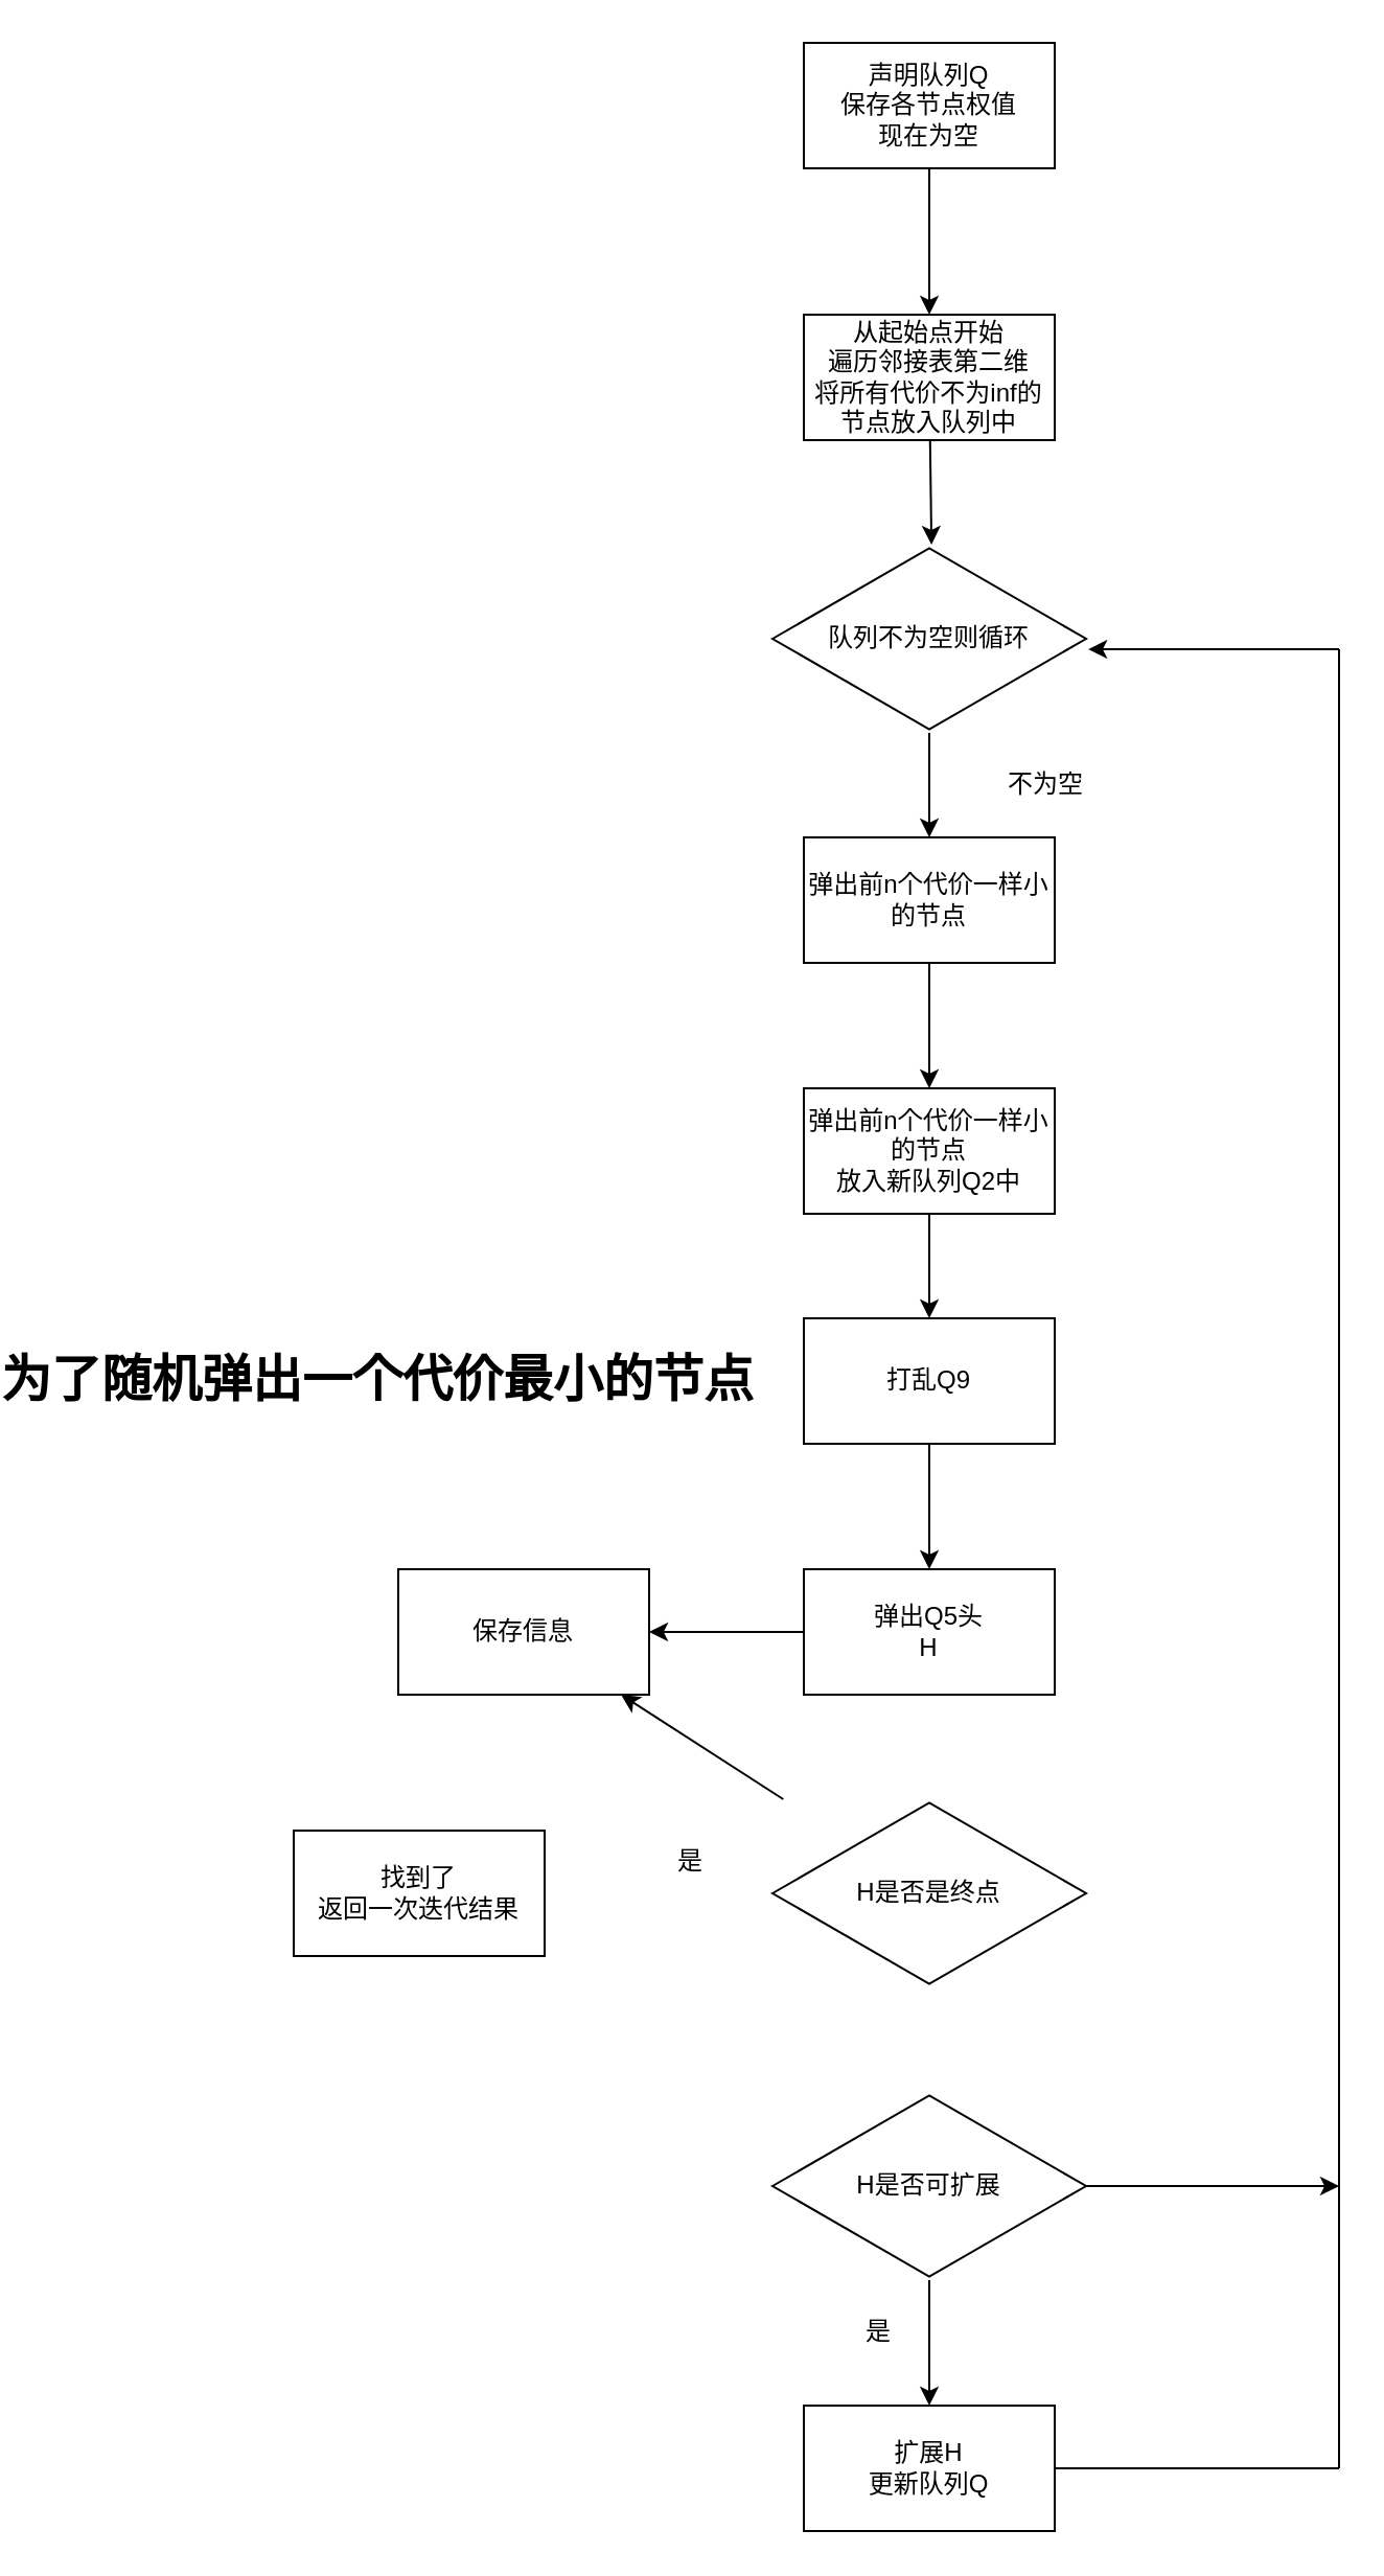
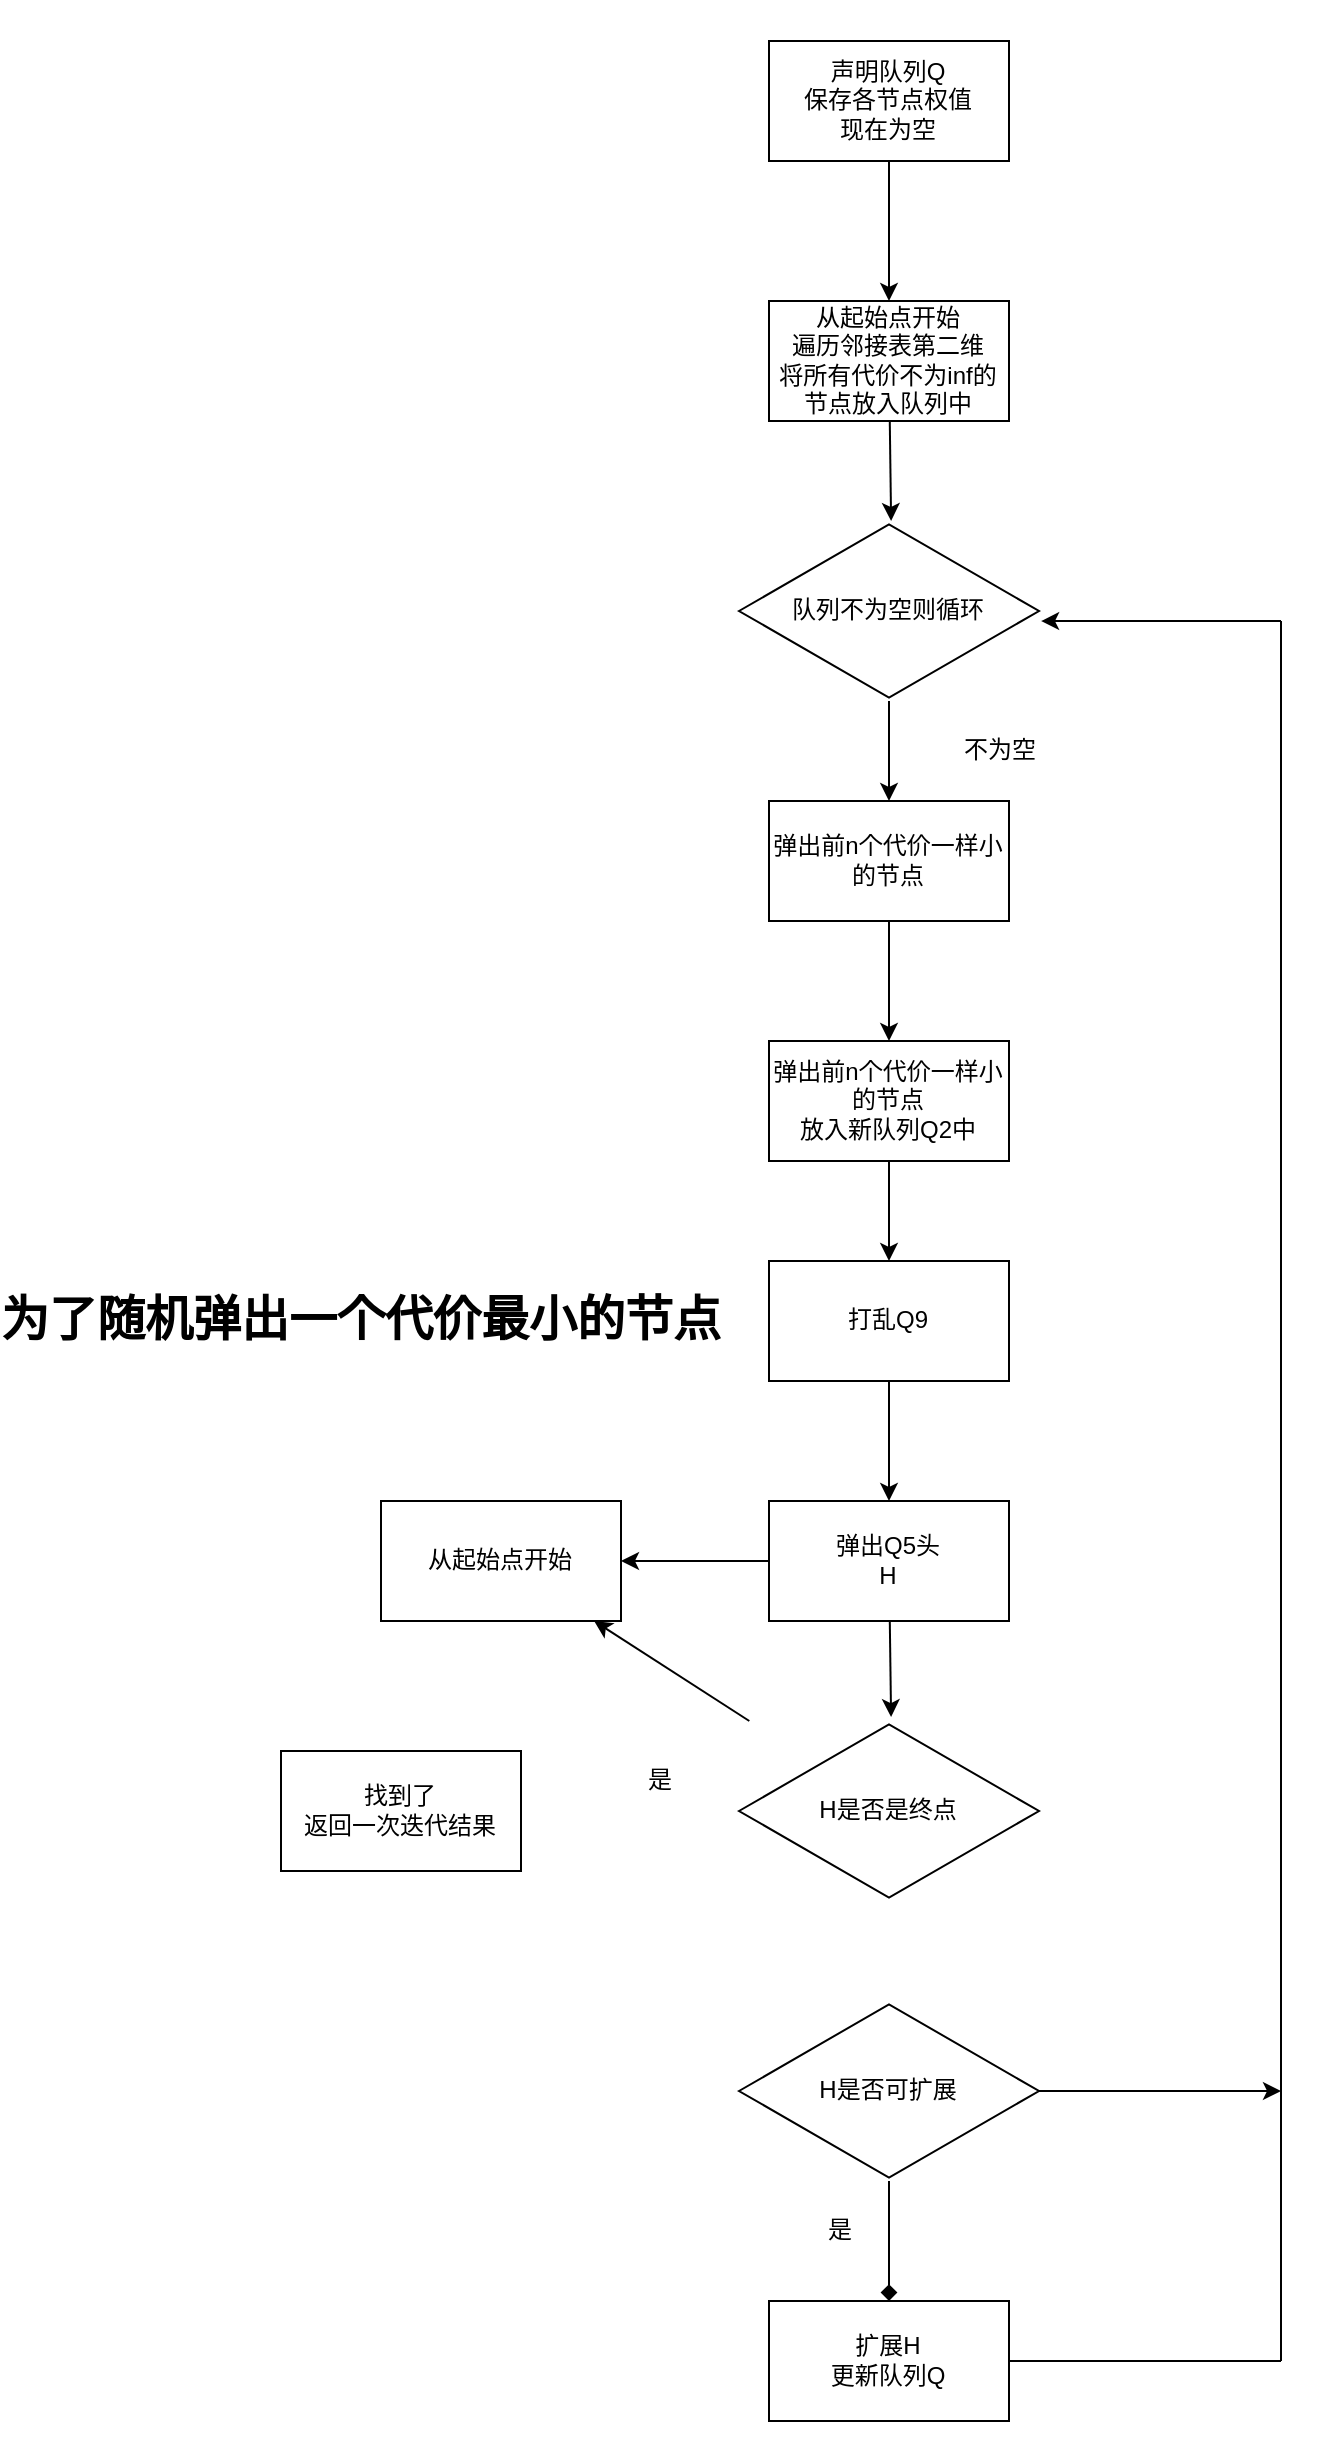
  <mxCell id="0" />
  <mxCell id="1" parent="0" />
  <mxCell id="2" style="edgeStyle=none;html=1;entryX=0.5;entryY=0;entryDx=0;entryDy=0;" edge="1" parent="1" source="3" target="5"><mxGeometry relative="1" as="geometry" /></mxCell>
  <mxCell id="3" value="声明队列Q&lt;br&gt;保存各节点权值&lt;br&gt;现在为空" style="rounded=0;whiteSpace=wrap;html=1;" vertex="1" parent="1"><mxGeometry x="274" y="20" width="120" height="60" as="geometry" /></mxCell>
  <mxCell id="4" style="edgeStyle=none;html=1;entryX=0.507;entryY=0;entryDx=0;entryDy=0;entryPerimeter=0;" edge="1" parent="1" source="5" target="7"><mxGeometry relative="1" as="geometry" /></mxCell>
  <mxCell id="5" value="从起始点开始&lt;br&gt;遍历邻接表第二维&lt;br&gt;将所有代价不为inf的节点放入队列中" style="rounded=0;whiteSpace=wrap;html=1;" vertex="1" parent="1"><mxGeometry x="274" y="150" width="120" height="60" as="geometry" /></mxCell>
  <mxCell id="6" style="edgeStyle=none;html=1;entryX=0.5;entryY=0;entryDx=0;entryDy=0;" edge="1" parent="1" source="7" target="9"><mxGeometry relative="1" as="geometry" /></mxCell>
  <mxCell id="7" value="队列不为空则循环" style="html=1;whiteSpace=wrap;aspect=fixed;shape=isoRectangle;" vertex="1" parent="1"><mxGeometry x="259" y="260" width="150" height="90" as="geometry" /></mxCell>
  <mxCell id="8" style="edgeStyle=none;html=1;entryX=0.5;entryY=0;entryDx=0;entryDy=0;" edge="1" parent="1" source="9" target="11"><mxGeometry relative="1" as="geometry" /></mxCell>
  <mxCell id="9" value="弹出前n个代价一样小的节点" style="rounded=0;whiteSpace=wrap;html=1;" vertex="1" parent="1"><mxGeometry x="274" y="400" width="120" height="60" as="geometry" /></mxCell>
  <mxCell id="10" style="edgeStyle=none;html=1;entryX=0.5;entryY=0;entryDx=0;entryDy=0;" edge="1" parent="1" source="11" target="13"><mxGeometry relative="1" as="geometry" /></mxCell>
  <mxCell id="11" value="弹出前n个代价一样小的节点&lt;br&gt;放入新队列Q2中" style="rounded=0;whiteSpace=wrap;html=1;" vertex="1" parent="1"><mxGeometry x="274" y="520" width="120" height="60" as="geometry" /></mxCell>
  <mxCell id="12" style="edgeStyle=none;html=1;entryX=0.5;entryY=0;entryDx=0;entryDy=0;" edge="1" parent="1" source="13" target="16"><mxGeometry relative="1" as="geometry" /></mxCell>
  <mxCell id="13" value="打乱Q9" style="rounded=0;whiteSpace=wrap;html=1;" vertex="1" parent="1"><mxGeometry x="274" y="630" width="120" height="60" as="geometry" /></mxCell>
+ <mxCell id="14" style="edgeStyle=none;html=1;entryX=0.507;entryY=-0.022;entryDx=0;entryDy=0;entryPerimeter=0;" edge="1" parent="1" source="16" target="20"><mxGeometry relative="1" as="geometry" /></mxCell>
  <mxCell id="15" style="edgeStyle=none;html=1;entryX=1;entryY=0.5;entryDx=0;entryDy=0;" edge="1" parent="1" source="16" target="31"><mxGeometry relative="1" as="geometry" /></mxCell>
  <mxCell id="16" value="弹出Q5头&lt;br&gt;H" style="rounded=0;whiteSpace=wrap;html=1;" vertex="1" parent="1"><mxGeometry x="274" y="750" width="120" height="60" as="geometry" /></mxCell>
  <mxCell id="17" value="为了随机弹出一个代价最小的节点" style="text;strokeColor=none;fillColor=none;html=1;fontSize=24;fontStyle=1;verticalAlign=middle;align=center;" vertex="1" parent="1"><mxGeometry x="20" y="640" width="100" height="40" as="geometry" /></mxCell>
  <mxCell id="18" value="不为空" style="text;html=1;strokeColor=none;fillColor=none;align=center;verticalAlign=middle;whiteSpace=wrap;rounded=0;" vertex="1" parent="1"><mxGeometry x="360" y="360" width="60" height="30" as="geometry" /></mxCell>
  <mxCell id="19" style="edgeStyle=none;html=1;" edge="1" parent="1" source="20" target="31"><mxGeometry relative="1" as="geometry" /></mxCell>
  <mxCell id="20" value="H是否是终点" style="html=1;whiteSpace=wrap;aspect=fixed;shape=isoRectangle;" vertex="1" parent="1"><mxGeometry x="259" y="860" width="150" height="90" as="geometry" /></mxCell>
  <mxCell id="21" value="找到了&lt;br&gt;返回一次迭代结果" style="rounded=0;whiteSpace=wrap;html=1;" vertex="1" parent="1"><mxGeometry x="30" y="875" width="120" height="60" as="geometry" /></mxCell>
  <mxCell id="22" value="是" style="text;html=1;strokeColor=none;fillColor=none;align=center;verticalAlign=middle;whiteSpace=wrap;rounded=0;" vertex="1" parent="1"><mxGeometry x="190" y="875" width="60" height="30" as="geometry" /></mxCell>
- <mxCell id="23" style="edgeStyle=none;html=1;entryX=0.5;entryY=0;entryDx=0;entryDy=0;" edge="1" parent="1" source="25" target="26"><mxGeometry relative="1" as="geometry" /></mxCell>
+ <mxCell id="23" style="edgeStyle=none;html=1;entryX=0.5;entryY=0;entryDx=0;entryDy=0;endArrow=diamond;" edge="1" parent="1" source="25" target="26"><mxGeometry relative="1" as="geometry" /></mxCell>
  <mxCell id="24" style="edgeStyle=none;html=1;" edge="1" parent="1" source="25"><mxGeometry relative="1" as="geometry"><mxPoint x="530" y="1045" as="targetPoint" /></mxGeometry></mxCell>
  <mxCell id="25" value="H是否可扩展" style="html=1;whiteSpace=wrap;aspect=fixed;shape=isoRectangle;" vertex="1" parent="1"><mxGeometry x="259" y="1000" width="150" height="90" as="geometry" /></mxCell>
  <mxCell id="26" value="扩展H&lt;br&gt;更新队列Q" style="rounded=0;whiteSpace=wrap;html=1;" vertex="1" parent="1"><mxGeometry x="274" y="1150" width="120" height="60" as="geometry" /></mxCell>
  <mxCell id="27" value="" style="endArrow=none;html=1;exitX=1;exitY=0.5;exitDx=0;exitDy=0;" edge="1" parent="1" source="26"><mxGeometry width="50" height="50" relative="1" as="geometry"><mxPoint x="470" y="1180" as="sourcePoint" /><mxPoint x="530" y="1180" as="targetPoint" /></mxGeometry></mxCell>
  <mxCell id="28" value="" style="endArrow=none;html=1;" edge="1" parent="1"><mxGeometry width="50" height="50" relative="1" as="geometry"><mxPoint x="530" y="1180" as="sourcePoint" /><mxPoint x="530" y="310" as="targetPoint" /></mxGeometry></mxCell>
  <mxCell id="29" value="" style="endArrow=classic;html=1;entryX=1.007;entryY=0.556;entryDx=0;entryDy=0;entryPerimeter=0;" edge="1" parent="1" target="7"><mxGeometry width="50" height="50" relative="1" as="geometry"><mxPoint x="530" y="310" as="sourcePoint" /><mxPoint x="540" y="240" as="targetPoint" /><Array as="points" /></mxGeometry></mxCell>
  <mxCell id="30" value="是" style="text;html=1;strokeColor=none;fillColor=none;align=center;verticalAlign=middle;whiteSpace=wrap;rounded=0;" vertex="1" parent="1"><mxGeometry x="280" y="1100" width="60" height="30" as="geometry" /></mxCell>
- <mxCell id="31" value="保存信息" style="rounded=0;whiteSpace=wrap;html=1;" vertex="1" parent="1"><mxGeometry x="80" y="750" width="120" height="60" as="geometry" /></mxCell>
+ <mxCell id="31" value="从起始点开始" style="rounded=0;whiteSpace=wrap;html=1;" vertex="1" parent="1"><mxGeometry x="80" y="750" width="120" height="60" as="geometry" /></mxCell>
